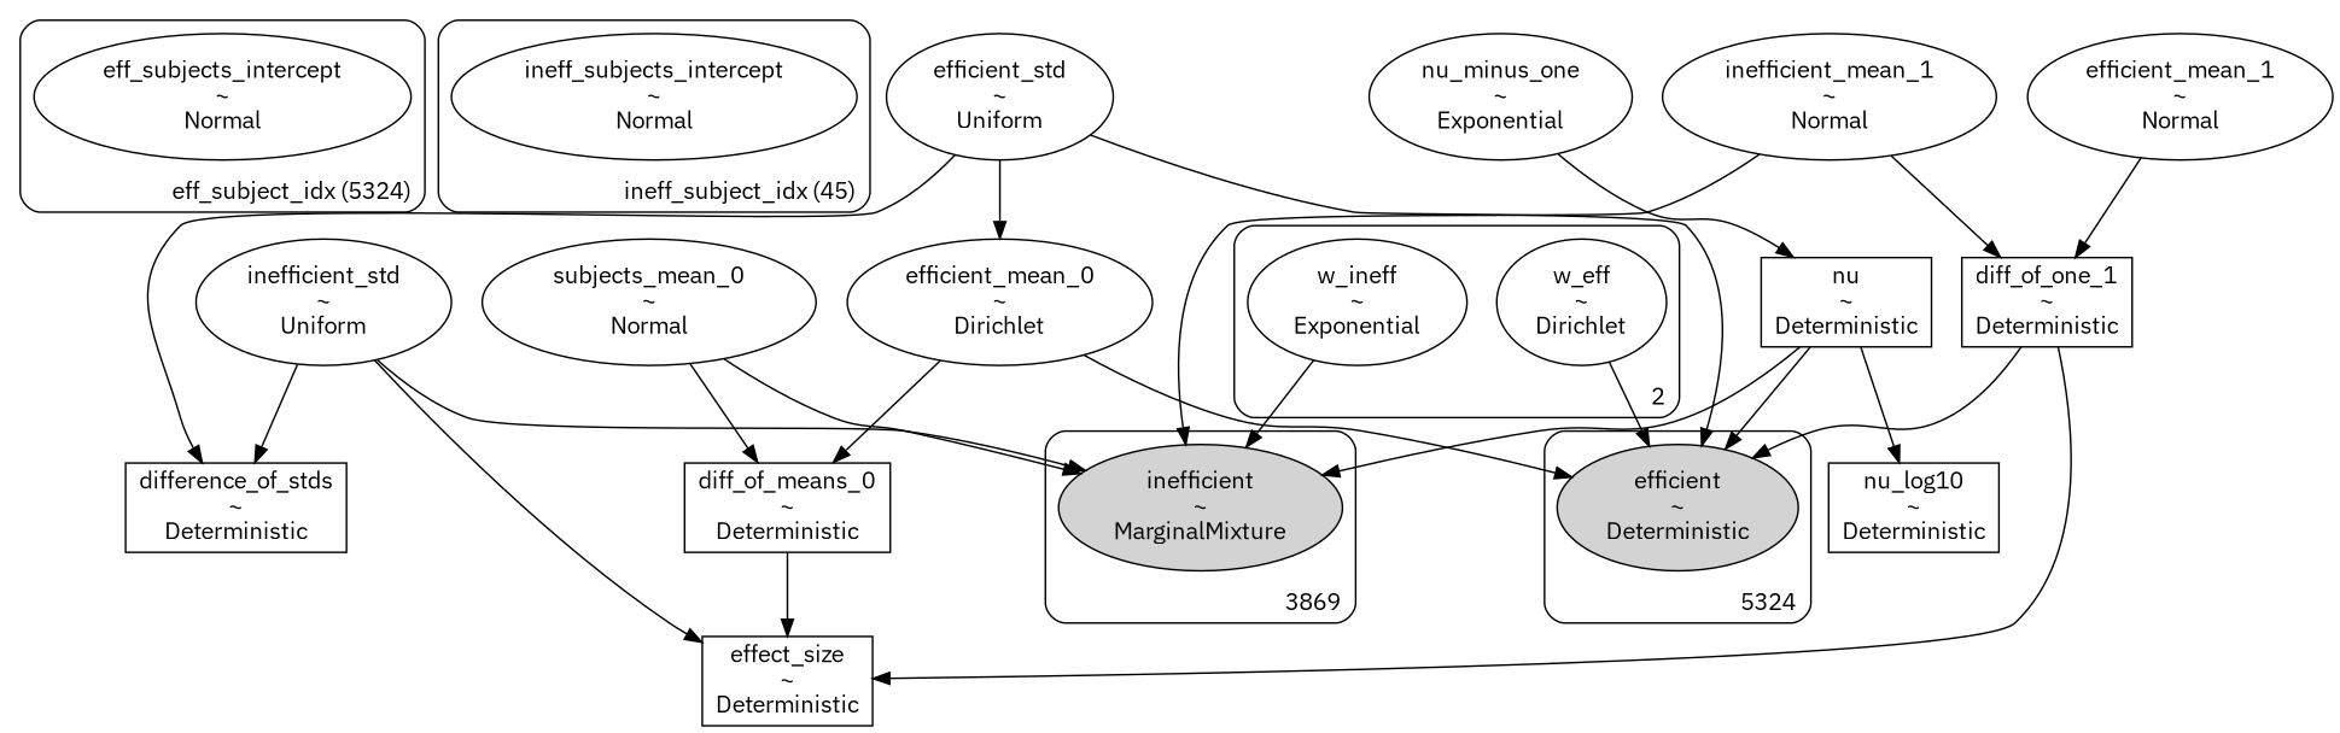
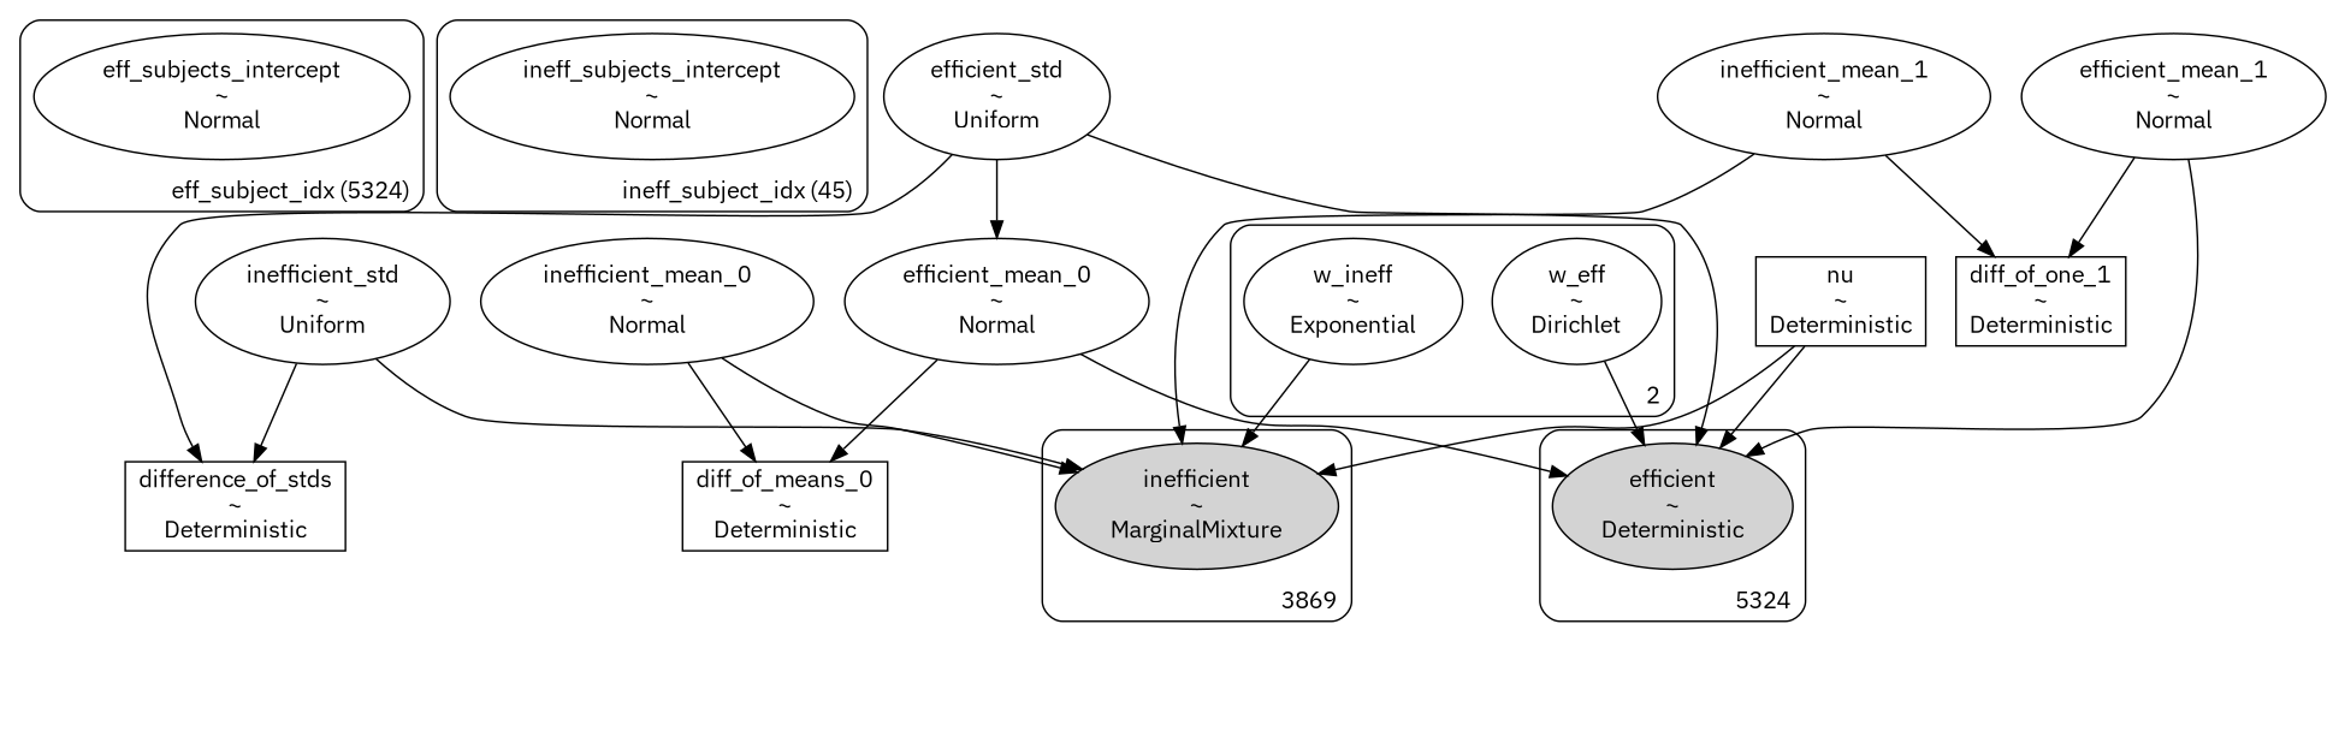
  digraph {
    fontname="IBM Plex Sans"
    node [fontname="IBM Plex Sans" shape=ellipse]
    edge [fontname="IBM Plex Sans"]
    n1 [label="eff_subjects_intercept\n~\nNormal"]
    n2 [label="ineff_subjects_intercept\n~\nNormal"]
    n3 [label="w_ineff\n~\nExponential"]
    n4 [label="w_eff\n~\nDirichlet"]
    n5 [label="inefficient\n~\nMarginalMixture" style=filled]
    n6 [label="efficient\n~\nDeterministic" style=filled]
    n7 [label="efficient_mean_1\n~\nNormal"]
    n8 [label="diff_of_one_1\n~\nDeterministic" shape=box]
-   n9 [label="effect_size\n~\nDeterministic" shape=box]
-   n10 [label="nu_minus_one\n~\nExponential"]
    n11 [label="nu\n~\nDeterministic" shape=box]
-   n12 [label="nu_log10\n~\nDeterministic" shape=box]
    n13 [label="inefficient_mean_1\n~\nNormal"]
    n14 [label="inefficient_std\n~\nUniform"]
    n15 [label="difference_of_stds\n~\nDeterministic" shape=box]
    n16 [label="diff_of_means_0\n~\nDeterministic" shape=box]
-   n17 [label="efficient_mean_0\n~\nDirichlet"]
+   n17 [label="efficient_mean_0\n~\nNormal"]
    n18 [label="efficient_std\n~\nUniform"]
-   n19 [label="subjects_mean_0\n~\nNormal"]
+   n19 [label="inefficient_mean_0\n~\nNormal"]
    subgraph cluster_1 {
      label="eff_subject_idx (5324)"
      labeljust=r
      labelloc=b
      style=rounded
      n1
    }
    subgraph cluster_2 {
      label="ineff_subject_idx (45)"
      labeljust=r
      labelloc=b
      style=rounded
      n2
    }
    subgraph cluster_3 {
      label=2
      labeljust=r
      labelloc=b
      style=rounded
      n3
      n4
    }
    subgraph cluster_4 {
      label=3869
      labeljust=r
      labelloc=b
      style=rounded
      n5
    }
    subgraph cluster_5 {
      label=5324
      labeljust=r
      labelloc=b
      style=rounded
      n6
    }
    n3 -> n5
    n4 -> n6
-   n8 -> n6
+   n7 -> n6
    n7 -> n8
-   n8 -> n9
-   n10 -> n11
    n11 -> n5
    n11 -> n6
-   n11 -> n12
    n13 -> n5
    n13 -> n8
    n14 -> n5
-   n14 -> n9
    n14 -> n15
-   n16 -> n9
    n17 -> n6
    n17 -> n16
    n18 -> n6
    n18 -> n15
    n18 -> n17
    n19 -> n5
    n19 -> n16
  }
